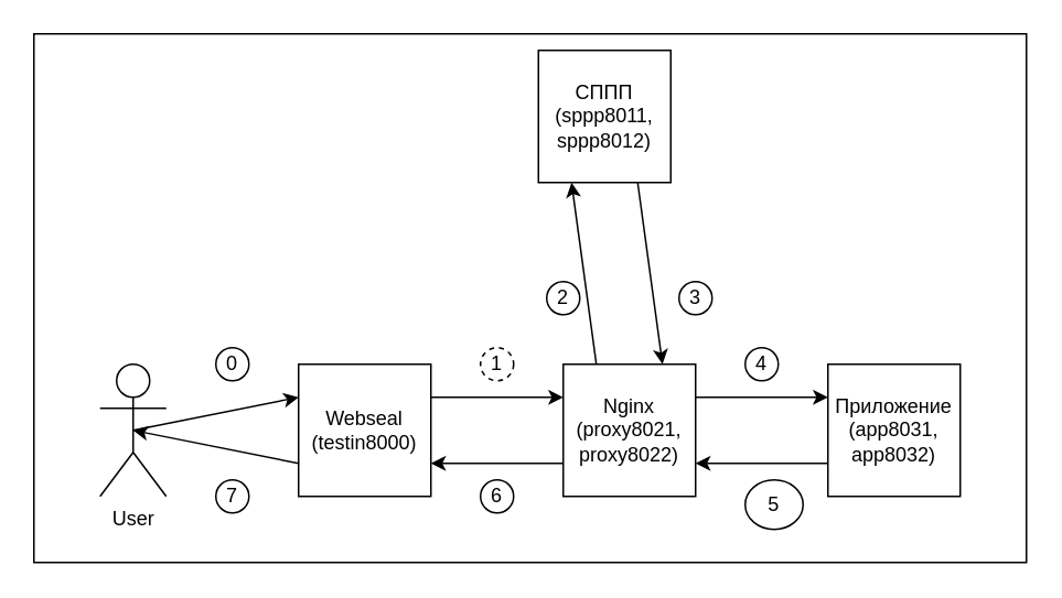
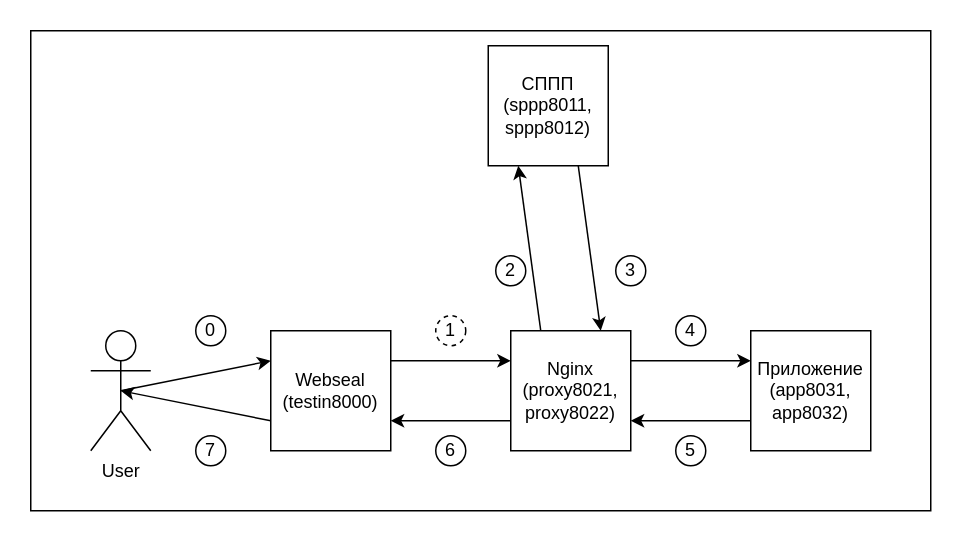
  <mxCell id="0" style=";html=1;" />
  <mxCell id="1" style=";html=1;" parent="0" />
  <mxCell id="2" value="" style="whiteSpace=wrap;html=1;" parent="1" vertex="1"><mxGeometry x="20" y="20" width="600" height="320" as="geometry" /></mxCell>
  <mxCell id="3" value="СППП&lt;br&gt;(sppp8011,&lt;br&gt;sppp8012)" style="rounded=0;whiteSpace=wrap;html=1;" parent="1" vertex="1"><mxGeometry x="325" y="30" width="80" height="80" as="geometry" /></mxCell>
  <mxCell id="4" value="" style="endArrow=classic;html=1;exitX=1;exitY=0.25;exitDx=0;exitDy=0;entryX=0;entryY=0.25;entryDx=0;entryDy=0;" parent="1" source="5" target="7" edge="1"><mxGeometry width="50" height="50" relative="1" as="geometry"><mxPoint x="420" y="60" as="sourcePoint" /><mxPoint x="540" y="270" as="targetPoint" /></mxGeometry></mxCell>
  <mxCell id="5" value="Webseal&lt;br&gt;(testin8000)" style="rounded=0;whiteSpace=wrap;html=1;" parent="1" vertex="1"><mxGeometry x="180" y="220" width="80" height="80" as="geometry" /></mxCell>
  <mxCell id="6" value="Приложение&lt;br&gt;(app8031,&lt;br&gt;app8032)" style="rounded=0;whiteSpace=wrap;html=1;" parent="1" vertex="1"><mxGeometry x="500" y="220" width="80" height="80" as="geometry" /></mxCell>
  <mxCell id="7" value="Nginx&lt;br&gt;(proxy8021,&lt;br&gt;proxy8022)" style="rounded=0;whiteSpace=wrap;html=1;" parent="1" vertex="1"><mxGeometry x="340" y="220" width="80" height="80" as="geometry" /></mxCell>
  <mxCell id="8" value="" style="endArrow=classic;html=1;entryX=0.75;entryY=0;entryDx=0;entryDy=0;exitX=0.75;exitY=1;exitDx=0;exitDy=0;" parent="1" source="3" target="7" edge="1"><mxGeometry width="50" height="50" relative="1" as="geometry"><mxPoint x="360" y="120" as="sourcePoint" /><mxPoint x="410" y="70" as="targetPoint" /></mxGeometry></mxCell>
  <mxCell id="9" value="" style="endArrow=classic;html=1;entryX=0;entryY=0.25;entryDx=0;entryDy=0;exitX=1;exitY=0.25;exitDx=0;exitDy=0;" parent="1" source="7" target="6" edge="1"><mxGeometry width="50" height="50" relative="1" as="geometry"><mxPoint x="460" y="80" as="sourcePoint" /><mxPoint x="510" y="35" as="targetPoint" /></mxGeometry></mxCell>
  <mxCell id="10" value="" style="endArrow=classic;html=1;exitX=0.25;exitY=0;exitDx=0;exitDy=0;entryX=0.25;entryY=1;entryDx=0;entryDy=0;" parent="1" source="7" target="3" edge="1"><mxGeometry width="50" height="50" relative="1" as="geometry"><mxPoint x="360" y="120" as="sourcePoint" /><mxPoint x="410" y="70" as="targetPoint" /></mxGeometry></mxCell>
  <mxCell id="11" value="" style="endArrow=classic;html=1;entryX=1;entryY=0.75;entryDx=0;entryDy=0;exitX=0;exitY=0.75;exitDx=0;exitDy=0;" parent="1" source="6" target="7" edge="1"><mxGeometry width="50" height="50" relative="1" as="geometry"><mxPoint x="360" y="120" as="sourcePoint" /><mxPoint x="410" y="70" as="targetPoint" /></mxGeometry></mxCell>
  <mxCell id="12" value="" style="endArrow=classic;html=1;entryX=1;entryY=0.75;entryDx=0;entryDy=0;exitX=0;exitY=0.75;exitDx=0;exitDy=0;" parent="1" source="7" target="5" edge="1"><mxGeometry width="50" height="50" relative="1" as="geometry"><mxPoint x="360" y="120" as="sourcePoint" /><mxPoint x="410" y="70" as="targetPoint" /></mxGeometry></mxCell>
  <mxCell id="13" value="User" style="shape=umlActor;verticalLabelPosition=bottom;labelBackgroundColor=#ffffff;verticalAlign=top;html=1;outlineConnect=0;" parent="1" vertex="1"><mxGeometry x="60" y="220" width="40" height="80" as="geometry" /></mxCell>
  <mxCell id="14" value="1" style="ellipse;whiteSpace=wrap;html=1;aspect=fixed;dashed=1;" parent="1" vertex="1"><mxGeometry x="290" y="210" width="20" height="20" as="geometry" /></mxCell>
  <mxCell id="15" value="3" style="ellipse;whiteSpace=wrap;html=1;aspect=fixed;" parent="1" vertex="1"><mxGeometry x="410" y="170" width="20" height="20" as="geometry" /></mxCell>
  <mxCell id="16" value="2" style="ellipse;whiteSpace=wrap;html=1;aspect=fixed;" parent="1" vertex="1"><mxGeometry x="330" y="170" width="20" height="20" as="geometry" /></mxCell>
  <mxCell id="17" value="6" style="ellipse;whiteSpace=wrap;html=1;aspect=fixed;" parent="1" vertex="1"><mxGeometry x="290" y="290" width="20" height="20" as="geometry" /></mxCell>
- <mxCell id="18" value="5" style="ellipse;whiteSpace=wrap;html=1;aspect=fixed;" parent="1" vertex="1"><mxGeometry x="450" y="290" width="35" height="30" as="geometry" /></mxCell>
+ <mxCell id="18" value="5" style="ellipse;whiteSpace=wrap;html=1;aspect=fixed;" parent="1" vertex="1"><mxGeometry x="450" y="290" width="20" height="20" as="geometry" /></mxCell>
  <mxCell id="19" value="4" style="ellipse;whiteSpace=wrap;html=1;aspect=fixed;" parent="1" vertex="1"><mxGeometry x="450" y="210" width="20" height="20" as="geometry" /></mxCell>
  <mxCell id="20" value="0" style="ellipse;whiteSpace=wrap;html=1;aspect=fixed;" parent="1" vertex="1"><mxGeometry x="130" y="210" width="20" height="20" as="geometry" /></mxCell>
  <mxCell id="21" value="" style="endArrow=classic;html=1;entryX=0;entryY=0.25;entryDx=0;entryDy=0;exitX=0.5;exitY=0.5;exitDx=0;exitDy=0;exitPerimeter=0;" parent="1" source="13" target="5" edge="1"><mxGeometry width="50" height="50" relative="1" as="geometry"><mxPoint x="210" y="380" as="sourcePoint" /><mxPoint x="150" y="390" as="targetPoint" /></mxGeometry></mxCell>
  <mxCell id="22" value="" style="endArrow=classic;html=1;entryX=0.5;entryY=0.5;entryDx=0;entryDy=0;exitX=0;exitY=0.75;exitDx=0;exitDy=0;entryPerimeter=0;" parent="1" source="5" target="13" edge="1"><mxGeometry width="50" height="50" relative="1" as="geometry"><mxPoint x="110" y="376" as="sourcePoint" /><mxPoint x="190" y="360" as="targetPoint" /></mxGeometry></mxCell>
  <mxCell id="23" value="7" style="ellipse;whiteSpace=wrap;html=1;aspect=fixed;" parent="1" vertex="1"><mxGeometry x="130" y="290" width="20" height="20" as="geometry" /></mxCell>
